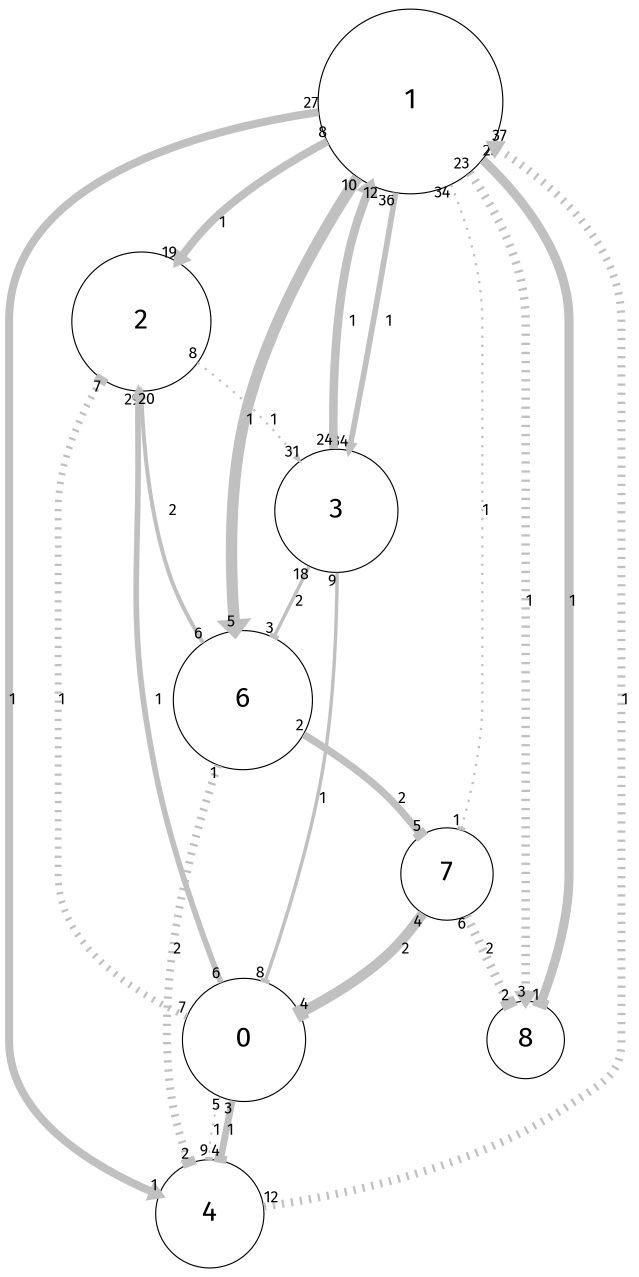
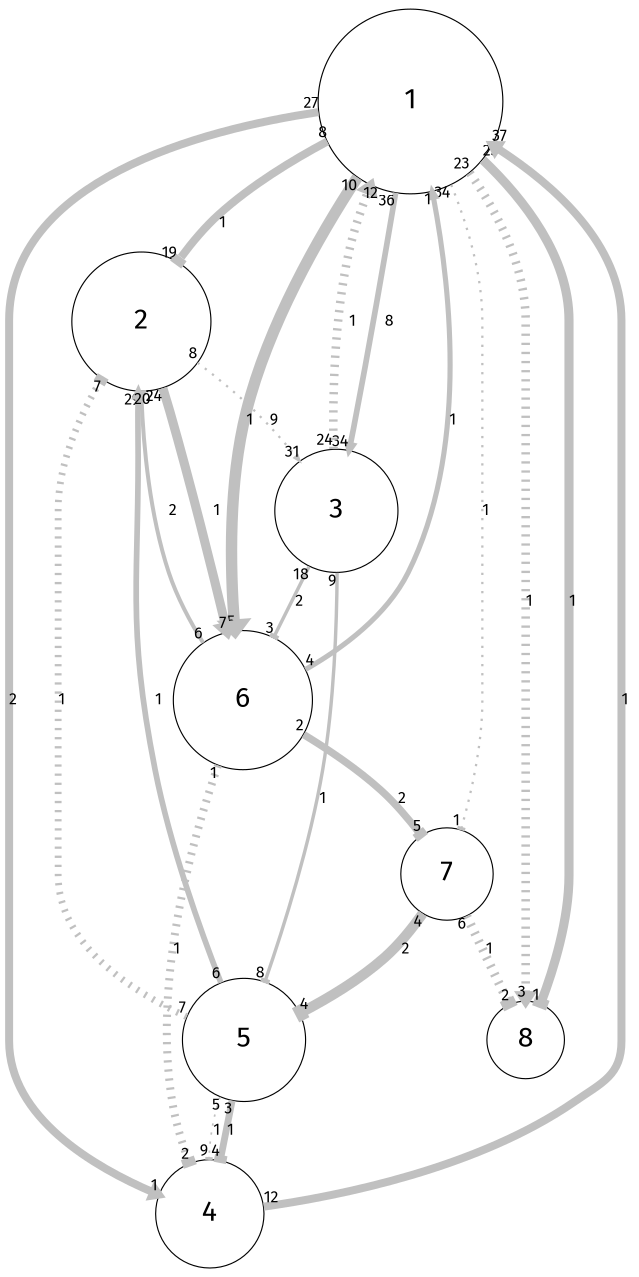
  digraph {
    fontname="Fira Sans"
    rankdir=TB
    scale=1
    splines=spline
    node [fontname="Fira Sans" fontsize=25 shape=circle]
    edge [arrowhead=normal arrowsize=0.5 capacity=1 color=grey fontname="Fira Sans" from_pd=5 headlabel=1 penwidth=7.0 pt=7 splines=true style=solid taillabel=6 to_pd=0]
    n1 [height=2.25 label=1 width=2.25]
    n2 [height=1.6875 label=2 width=1.6875]
    n3 [height=1.5 label=3 width=1.5]
    n4 [height=1.3125 label=4 width=1.3125]
    n5 [height=1.6875 label=6 width=1.6875]
    n6 [height=1.125 label=7 width=1.125]
    n7 [height=0.9375 label=8 width=0.9375]
-   n8 [height=1.5 label=0 width=1.5]
-   n1 -> n2 [from_pd=7 headlabel=19 label=1 taillabel=8 to_pd=18]
-   n1 -> n3 [from_pd=35 headlabel=34 label=1 penwidth=5.0 pt=11 taillabel=36 to_pd=33]
-   n1 -> n4 [from_pd=26 label=1 taillabel=27]
+   n8 [height=1.5 label=5 width=1.5]
+   n1 -> n2 [arrowhead=tee from_pd=7 headlabel=19 label=1 taillabel=8 to_pd=18]
+   n1 -> n3 [from_pd=35 headlabel=34 label=8 penwidth=5.0 pt=11 taillabel=36 to_pd=33]
+   n1 -> n4 [from_pd=26 label=2 taillabel=27]
    n1 -> n5 [from_pd=9 headlabel=5 label=1 penwidth=10.0 pt=1 style=bold taillabel=10 to_pd=4]
    n1 -> n6 [arrowhead=tee from_pd=33 label=1 penwidth=2.0 pt=17 style=dotted taillabel=34]
    n1 -> n7 [from_pd=22 headlabel=3 label=1 penwidth=7.5 pt=6 style=dotted taillabel=23 to_pd=2]
    n1 -> n7 [arrowhead=tee from_pd=24 label=1 penwidth=8.0 pt=5 taillabel=25]
-   n2 -> n3 [from_pd=7 headlabel=31 label=1 penwidth=2.0 pt=17 style=dotted taillabel=8 to_pd=30]
-   n3 -> n1 [from_pd=23 headlabel=12 label=1 penwidth=7.5 pt=6 taillabel=24 to_pd=11]
+   n2 -> n3 [from_pd=7 headlabel=31 label=9 penwidth=2.0 pt=17 style=dotted taillabel=8 to_pd=30]
+   n2 -> n5 [from_pd=23 headlabel=7 label=1 penwidth=8.0 pt=5 taillabel=24 to_pd=6]
+   n3 -> n1 [from_pd=23 headlabel=12 label=1 penwidth=7.5 pt=6 style=dotted taillabel=24 to_pd=11]
    n3 -> n5 [arrowhead=tee capacity=2 from_pd=17 headlabel=3 label=2 penwidth=3.0 pt=15 style=bold taillabel=18 to_pd=2]
    n3 -> n8 [arrowhead=tee from_pd=8 headlabel=8 label=1 penwidth=3.0 pt=15 style=bold taillabel=9 to_pd=7]
-   n4 -> n1 [from_pd=11 headlabel=37 label=1 style=dotted taillabel=12 to_pd=36]
-   n5 -> n2 [capacity=2 headlabel=29 label=2 penwidth=3.5 pt=14 to_pd=28]
-   n5 -> n4 [arrowhead=tee capacity=2 from_pd=0 headlabel=2 label=2 style=dotted taillabel=1 to_pd=1]
+   n4 -> n1 [from_pd=11 headlabel=37 label=1 taillabel=12 to_pd=36]
+   n5 -> n1 [from_pd=3 label=1 penwidth=4.5 pt=12 taillabel=4]
+   n5 -> n2 [arrowhead=tee capacity=2 headlabel=29 label=2 penwidth=3.5 pt=14 to_pd=28]
+   n5 -> n4 [arrowhead=tee capacity=2 from_pd=0 headlabel=2 label=1 style=dotted taillabel=1 to_pd=1]
    n5 -> n6 [arrowhead=tee capacity=2 from_pd=1 headlabel=5 label=2 penwidth=6.5 pt=8 taillabel=2 to_pd=4]
-   n6 -> n7 [arrowhead=tee headlabel=2 label=2 penwidth=8.0 pt=5 style=dotted to_pd=1]
+   n6 -> n7 [arrowhead=tee headlabel=2 label=1 penwidth=8.0 pt=5 style=dotted to_pd=1]
    n6 -> n8 [arrowhead=tee capacity=2 from_pd=3 headlabel=4 label=2 penwidth=9.0 pt=3 taillabel=4 to_pd=3]
    n8 -> n2 [headlabel=20 label=1 penwidth=5.0 pt=11 to_pd=19]
    n8 -> n2 [arrowhead=tee from_pd=6 headlabel=7 label=1 penwidth=6.0 pt=9 style=dotted taillabel=7 to_pd=6]
    n8 -> n4 [arrowhead=tee from_pd=2 headlabel=4 label=1 penwidth=6.0 pt=9 style=bold taillabel=3 to_pd=3]
    n8 -> n4 [arrowhead=tee from_pd=4 headlabel=9 label=1 penwidth=1.5 pt=18 style=dotted taillabel=5 to_pd=8]
  }
